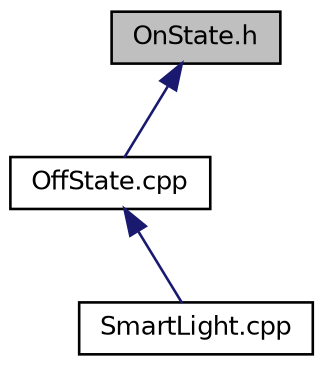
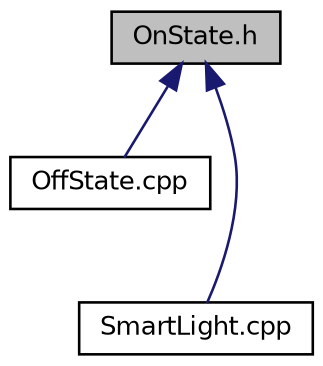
  digraph {
    node [color=black fillcolor=white fontname=Helvetica fontsize=10 shape=record style=filled]
    edge [color=midnightblue dir=back fontname=Helvetica fontsize=10 labelfontname=Helvetica labelfontsize=10 style=solid]
    n1 [fillcolor=grey75 fontcolor=black height=0.2 label="OnState.h" width=0.4]
    n2 [height=0.2 label="OffState.cpp" width=0.4]
    n3 [height=0.2 label="SmartLight.cpp" width=0.4]
    n1 -> n2
-   n2 -> n3
+   n1 -> n3
  }
